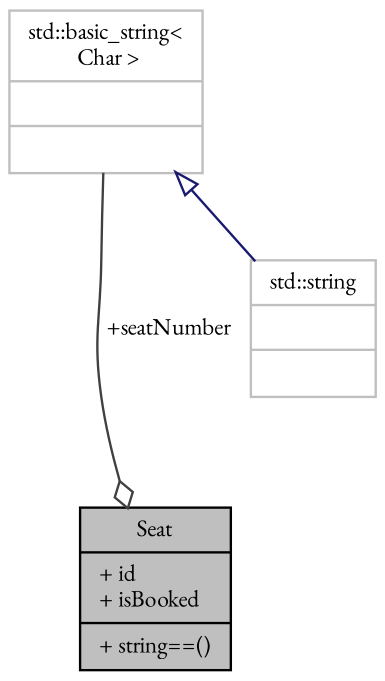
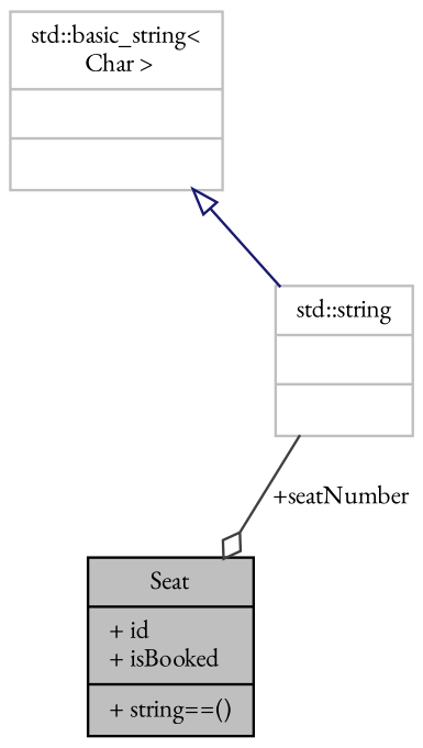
  digraph {
    fontname="EB Garamond"
    node [color=grey75 fillcolor=white fontname="EB Garamond" fontsize=10 shape=record style=filled]
    edge [fontname="EB Garamond" fontsize=10 labelfontname=Helvetica labelfontsize=10 style=solid]
    n1 [color=black fillcolor=grey75 fontcolor=black height=0.2 label="{Seat\n|+ id\l+ isBooked\l|+ string==()\l}" width=0.4]
    n2 [height=0.2 label="{std::string\n||}" width=0.4]
    n3 [height=0.2 label="{std::basic_string\<\l Char \>\n||}" width=0.4]
-   n3 -> n1 [arrowhead=odiamond color=grey25 label=" +seatNumber"]
+   n2 -> n1 [arrowhead=odiamond color=grey25 label=" +seatNumber"]
    n3 -> n2 [arrowtail=onormal color=midnightblue dir=back]
  }
